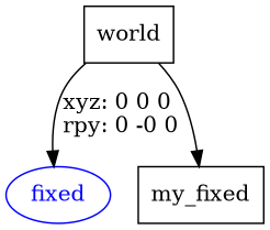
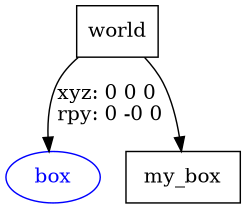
  digraph {
    node [shape=box]
    n1 [label=world]
-   fixed [color=blue fontcolor=blue shape=ellipse]
-   n3 [label=my_fixed]
+   fixed [color=blue fontcolor=blue shape=ellipse label=box]
+   n3 [label=my_box]
    n1 -> fixed [label="xyz: 0 0 0 \nrpy: 0 -0 0"]
    n1 -> n3
  }
